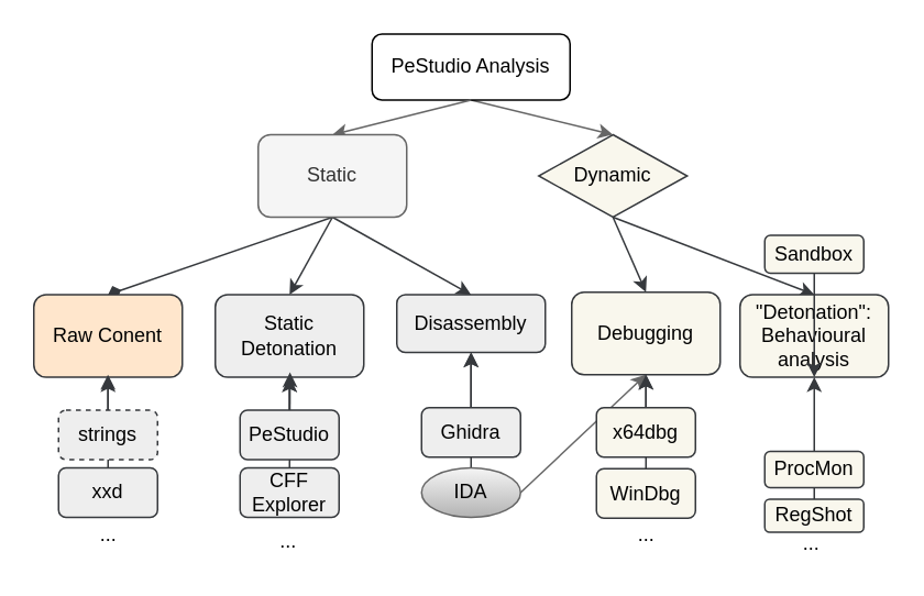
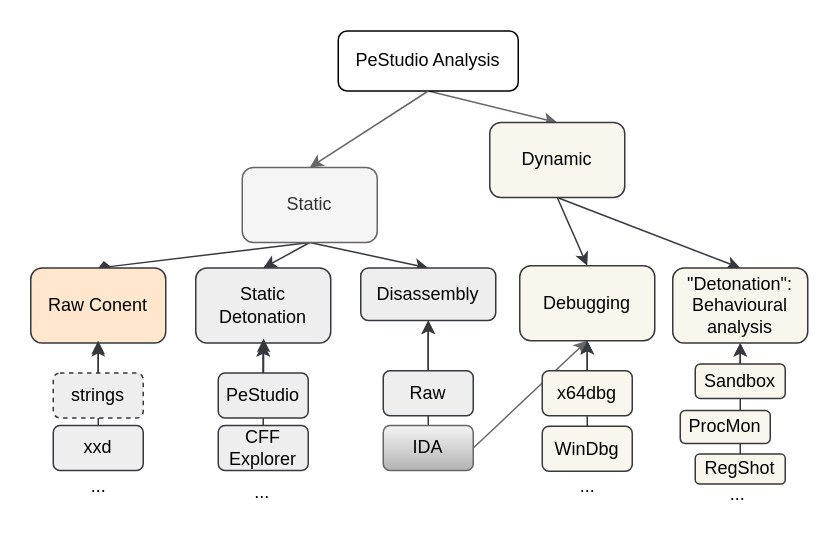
  <mxCell id="0" />
  <mxCell id="1" parent="0" />
  <mxCell id="2" style="edgeStyle=none;rounded=0;orthogonalLoop=1;jettySize=auto;html=1;exitX=0.5;exitY=1;exitDx=0;exitDy=0;entryX=0.5;entryY=0;entryDx=0;entryDy=0;fillColor=#f5f5f5;strokeColor=#666666;" edge="1" parent="1" source="3" target="11"><mxGeometry relative="1" as="geometry" /></mxCell>
  <mxCell id="3" value="PeStudio Analysis" style="rounded=1;whiteSpace=wrap;html=1;fontSize=12;glass=0;strokeWidth=1;shadow=0;" parent="1" vertex="1"><mxGeometry x="225" y="20" width="120" height="40" as="geometry" /></mxCell>
  <mxCell id="4" style="rounded=0;orthogonalLoop=1;jettySize=auto;html=1;exitX=0.5;exitY=1;exitDx=0;exitDy=0;entryX=0.5;entryY=0;entryDx=0;entryDy=0;fillColor=#f5f5f5;strokeColor=#666666;" edge="1" parent="1" source="3" target="8"><mxGeometry relative="1" as="geometry" /></mxCell>
  <mxCell id="5" style="edgeStyle=none;rounded=0;orthogonalLoop=1;jettySize=auto;html=1;exitX=0.5;exitY=1;exitDx=0;exitDy=0;entryX=0.5;entryY=0;entryDx=0;entryDy=0;fillColor=#eeeeee;strokeColor=#36393d;" edge="1" parent="1" source="8" target="17"><mxGeometry relative="1" as="geometry" /></mxCell>
  <mxCell id="6" style="edgeStyle=none;rounded=0;orthogonalLoop=1;jettySize=auto;html=1;exitX=0.5;exitY=1;exitDx=0;exitDy=0;entryX=0.5;entryY=0;entryDx=0;entryDy=0;fillColor=#eeeeee;strokeColor=#36393d;endArrow=diamond;" edge="1" parent="1" source="8" target="13"><mxGeometry relative="1" as="geometry" /></mxCell>
  <mxCell id="7" style="edgeStyle=none;rounded=0;orthogonalLoop=1;jettySize=auto;html=1;exitX=0.5;exitY=1;exitDx=0;exitDy=0;entryX=0.5;entryY=0;entryDx=0;entryDy=0;fillColor=#eeeeee;strokeColor=#36393d;" edge="1" parent="1" source="8" target="12"><mxGeometry relative="1" as="geometry" /></mxCell>
- <mxCell id="8" value="Static" style="rounded=1;whiteSpace=wrap;html=1;fontSize=12;glass=0;strokeWidth=1;shadow=0;fillColor=#f5f5f5;strokeColor=#666666;fontColor=#333333;" vertex="1" parent="1"><mxGeometry x="156" y="81" width="90" height="50" as="geometry" /></mxCell>
+ <mxCell id="8" value="Static" style="rounded=1;whiteSpace=wrap;html=1;fontSize=12;glass=0;strokeWidth=1;shadow=0;fillColor=#f5f5f5;strokeColor=#666666;fontColor=#333333;" vertex="1" parent="1"><mxGeometry x="161" y="111" width="90" height="50" as="geometry" /></mxCell>
  <mxCell id="9" style="edgeStyle=none;rounded=0;orthogonalLoop=1;jettySize=auto;html=1;exitX=0.5;exitY=1;exitDx=0;exitDy=0;entryX=0.5;entryY=0;entryDx=0;entryDy=0;fillColor=#f9f7ed;strokeColor=#36393d;" edge="1" parent="1" source="11" target="32"><mxGeometry relative="1" as="geometry" /></mxCell>
  <mxCell id="10" style="edgeStyle=none;rounded=0;orthogonalLoop=1;jettySize=auto;html=1;exitX=0.5;exitY=1;exitDx=0;exitDy=0;entryX=0.5;entryY=0;entryDx=0;entryDy=0;fillColor=#f9f7ed;strokeColor=#36393d;" edge="1" parent="1" source="11" target="26"><mxGeometry relative="1" as="geometry" /></mxCell>
- <mxCell id="11" value="Dynamic" style="rhombus;whiteSpace=wrap;html=1;fontSize=12;glass=0;strokeWidth=1;shadow=0;fillColor=#f9f7ed;strokeColor=#36393d;" vertex="1" parent="1"><mxGeometry x="326" y="81" width="90" height="50" as="geometry" /></mxCell>
+ <mxCell id="11" value="Dynamic" style="rounded=1;whiteSpace=wrap;html=1;fontSize=12;glass=0;strokeWidth=1;shadow=0;fillColor=#f9f7ed;strokeColor=#36393d;" vertex="1" parent="1"><mxGeometry x="326" y="81" width="90" height="50" as="geometry" /></mxCell>
  <mxCell id="12" value="Static Detonation" style="rounded=1;whiteSpace=wrap;html=1;fontSize=12;glass=0;strokeWidth=1;shadow=0;fillColor=#eeeeee;strokeColor=#36393d;" vertex="1" parent="1"><mxGeometry x="130" y="178" width="90" height="50" as="geometry" /></mxCell>
  <mxCell id="13" value="Raw Conent" style="rounded=1;whiteSpace=wrap;html=1;fontSize=12;glass=0;strokeWidth=1;shadow=0;fillColor=#ffe6cc;strokeColor=#36393d;" vertex="1" parent="1"><mxGeometry x="20" y="178" width="90" height="50" as="geometry" /></mxCell>
  <mxCell id="14" style="edgeStyle=none;rounded=0;orthogonalLoop=1;jettySize=auto;html=1;exitX=0.5;exitY=0;exitDx=0;exitDy=0;entryX=0.5;entryY=1;entryDx=0;entryDy=0;fillColor=#eeeeee;strokeColor=#36393d;" edge="1" parent="1" source="43" target="12"><mxGeometry relative="1" as="geometry" /></mxCell>
  <mxCell id="15" style="edgeStyle=none;rounded=0;orthogonalLoop=1;jettySize=auto;html=1;exitX=0.5;exitY=0;exitDx=0;exitDy=0;fillColor=#eeeeee;strokeColor=#36393d;" edge="1" parent="1" source="16"><mxGeometry relative="1" as="geometry"><mxPoint x="175.276" y="225.069" as="targetPoint" /></mxGeometry></mxCell>
  <mxCell id="16" value="CFF Explorer" style="rounded=1;whiteSpace=wrap;html=1;fontSize=12;glass=0;strokeWidth=1;shadow=0;fillColor=#eeeeee;strokeColor=#36393d;" vertex="1" parent="1"><mxGeometry x="145" y="283" width="60" height="30" as="geometry" /></mxCell>
  <mxCell id="17" value="Disassembly" style="rounded=1;whiteSpace=wrap;html=1;fontSize=12;glass=0;strokeWidth=1;shadow=0;fillColor=#eeeeee;strokeColor=#36393d;" vertex="1" parent="1"><mxGeometry x="240" y="178" width="90" height="35" as="geometry" /></mxCell>
  <mxCell id="18" style="edgeStyle=none;rounded=0;orthogonalLoop=1;jettySize=auto;html=1;exitX=0.5;exitY=0;exitDx=0;exitDy=0;entryX=0.5;entryY=1;entryDx=0;entryDy=0;fillColor=#eeeeee;strokeColor=#36393d;" edge="1" parent="1" source="19" target="17"><mxGeometry relative="1" as="geometry" /></mxCell>
- <mxCell id="19" value="IDA" style="ellipse;whiteSpace=wrap;html=1;fontSize=12;glass=0;strokeWidth=1;shadow=0;fillColor=#f5f5f5;gradientColor=#b3b3b3;strokeColor=#666666;" vertex="1" parent="1"><mxGeometry x="255" y="283" width="60" height="30" as="geometry" /></mxCell>
+ <mxCell id="19" value="IDA" style="rounded=1;whiteSpace=wrap;html=1;fontSize=12;glass=0;strokeWidth=1;shadow=0;fillColor=#f5f5f5;gradientColor=#b3b3b3;strokeColor=#666666;" vertex="1" parent="1"><mxGeometry x="255" y="283" width="60" height="30" as="geometry" /></mxCell>
  <mxCell id="20" style="edgeStyle=none;rounded=0;orthogonalLoop=1;jettySize=auto;html=1;exitX=0.5;exitY=0;exitDx=0;exitDy=0;entryX=0.5;entryY=1;entryDx=0;entryDy=0;fillColor=#eeeeee;strokeColor=#36393d;" edge="1" parent="1" source="21" target="17"><mxGeometry relative="1" as="geometry" /></mxCell>
- <mxCell id="21" value="Ghidra" style="rounded=1;whiteSpace=wrap;html=1;fontSize=12;glass=0;strokeWidth=1;shadow=0;fillColor=#eeeeee;strokeColor=#36393d;" vertex="1" parent="1"><mxGeometry x="255" y="246.5" width="60" height="30" as="geometry" /></mxCell>
+ <mxCell id="21" value="Raw" style="rounded=1;whiteSpace=wrap;html=1;fontSize=12;glass=0;strokeWidth=1;shadow=0;fillColor=#eeeeee;strokeColor=#36393d;" vertex="1" parent="1"><mxGeometry x="255" y="246.5" width="60" height="30" as="geometry" /></mxCell>
  <mxCell id="22" style="edgeStyle=none;rounded=0;orthogonalLoop=1;jettySize=auto;html=1;exitX=0.5;exitY=0;exitDx=0;exitDy=0;entryX=0.5;entryY=1;entryDx=0;entryDy=0;fillColor=#eeeeee;strokeColor=#36393d;" edge="1" parent="1" source="41" target="13"><mxGeometry relative="1" as="geometry" /></mxCell>
  <mxCell id="23" style="edgeStyle=none;rounded=0;orthogonalLoop=1;jettySize=auto;html=1;exitX=0.5;exitY=0;exitDx=0;exitDy=0;fillColor=#eeeeee;strokeColor=#36393d;" edge="1" parent="1" source="24"><mxGeometry relative="1" as="geometry"><mxPoint x="64.931" y="226.448" as="targetPoint" /></mxGeometry></mxCell>
  <mxCell id="24" value="xxd" style="rounded=1;whiteSpace=wrap;html=1;fontSize=12;glass=0;strokeWidth=1;shadow=0;fillColor=#eeeeee;strokeColor=#36393d;" vertex="1" parent="1"><mxGeometry x="35" y="283" width="60" height="30" as="geometry" /></mxCell>
  <mxCell id="25" value="..." style="text;html=1;align=center;verticalAlign=middle;resizable=0;points=[];autosize=1;" vertex="1" parent="1"><mxGeometry x="159" y="318" width="30" height="20" as="geometry" /></mxCell>
  <mxCell id="26" value="&quot;Detonation&quot;:&lt;br&gt;Behavioural analysis" style="rounded=1;whiteSpace=wrap;html=1;fontSize=12;glass=0;strokeWidth=1;shadow=0;fillColor=#f9f7ed;strokeColor=#36393d;" vertex="1" parent="1"><mxGeometry x="448" y="178" width="90" height="50" as="geometry" /></mxCell>
  <mxCell id="27" style="edgeStyle=none;rounded=0;orthogonalLoop=1;jettySize=auto;html=1;exitX=0.5;exitY=0;exitDx=0;exitDy=0;entryX=0.5;entryY=1;entryDx=0;entryDy=0;fillColor=#f9f7ed;strokeColor=#36393d;" edge="1" parent="1" source="38" target="26"><mxGeometry relative="1" as="geometry" /></mxCell>
  <mxCell id="28" style="edgeStyle=none;rounded=0;orthogonalLoop=1;jettySize=auto;html=1;exitX=0.5;exitY=0;exitDx=0;exitDy=0;entryX=0.5;entryY=1;entryDx=0;entryDy=0;fillColor=#f9f7ed;strokeColor=#36393d;" edge="1" parent="1" source="29" target="26"><mxGeometry relative="1" as="geometry" /></mxCell>
  <mxCell id="29" value="RegShot" style="rounded=1;whiteSpace=wrap;html=1;fontSize=12;glass=0;strokeWidth=1;shadow=0;fillColor=#f9f7ed;strokeColor=#36393d;" vertex="1" parent="1"><mxGeometry x="463" y="302" width="60" height="20" as="geometry" /></mxCell>
  <mxCell id="30" style="edgeStyle=none;rounded=0;orthogonalLoop=1;jettySize=auto;html=1;exitX=0.5;exitY=0;exitDx=0;exitDy=0;entryX=0.5;entryY=1;entryDx=0;entryDy=0;fillColor=#f9f7ed;strokeColor=#36393d;" edge="1" parent="1" source="40" target="32"><mxGeometry relative="1" as="geometry" /></mxCell>
  <mxCell id="31" style="edgeStyle=none;rounded=0;orthogonalLoop=1;jettySize=auto;html=1;exitX=1;exitY=0.5;exitDx=0;exitDy=0;entryX=0.5;entryY=1;entryDx=0;entryDy=0;fillColor=#f5f5f5;strokeColor=#666666;" edge="1" parent="1" source="19" target="32"><mxGeometry relative="1" as="geometry" /></mxCell>
  <mxCell id="32" value="Debugging" style="rounded=1;whiteSpace=wrap;html=1;fontSize=12;glass=0;strokeWidth=1;shadow=0;fillColor=#f9f7ed;strokeColor=#36393d;" vertex="1" parent="1"><mxGeometry x="346" y="176.5" width="90" height="50" as="geometry" /></mxCell>
  <mxCell id="33" style="edgeStyle=none;rounded=0;orthogonalLoop=1;jettySize=auto;html=1;exitX=0.5;exitY=0;exitDx=0;exitDy=0;fillColor=#f9f7ed;strokeColor=#36393d;" edge="1" parent="1" source="34" target="32"><mxGeometry relative="1" as="geometry" /></mxCell>
  <mxCell id="34" value="WinDbg" style="rounded=1;whiteSpace=wrap;html=1;fontSize=12;glass=0;strokeWidth=1;shadow=0;fillColor=#f9f7ed;strokeColor=#36393d;" vertex="1" parent="1"><mxGeometry x="361" y="283.5" width="60" height="30" as="geometry" /></mxCell>
  <mxCell id="35" value="..." style="text;html=1;align=center;verticalAlign=middle;resizable=0;points=[];autosize=1;" vertex="1" parent="1"><mxGeometry x="376" y="314" width="30" height="20" as="geometry" /></mxCell>
  <mxCell id="36" value="..." style="text;html=1;align=center;verticalAlign=middle;resizable=0;points=[];autosize=1;" vertex="1" parent="1"><mxGeometry x="476" y="319" width="30" height="20" as="geometry" /></mxCell>
  <mxCell id="37" value="..." style="text;html=1;align=center;verticalAlign=middle;resizable=0;points=[];autosize=1;" vertex="1" parent="1"><mxGeometry x="50" y="313.5" width="30" height="20" as="geometry" /></mxCell>
- <mxCell id="38" value="Sandbox" style="rounded=1;whiteSpace=wrap;html=1;fontSize=12;glass=0;strokeWidth=1;shadow=0;fillColor=#f9f7ed;strokeColor=#36393d;" vertex="1" parent="1"><mxGeometry x="463" y="142" width="60" height="23" as="geometry" /></mxCell>
- <mxCell id="39" value="ProcMon" style="rounded=1;whiteSpace=wrap;html=1;fontSize=12;glass=0;strokeWidth=1;shadow=0;fillColor=#f9f7ed;strokeColor=#36393d;" vertex="1" parent="1"><mxGeometry x="463" y="273" width="60" height="22" as="geometry" /></mxCell>
+ <mxCell id="38" value="Sandbox" style="rounded=1;whiteSpace=wrap;html=1;fontSize=12;glass=0;strokeWidth=1;shadow=0;fillColor=#f9f7ed;strokeColor=#36393d;" vertex="1" parent="1"><mxGeometry x="463" y="242" width="60" height="23" as="geometry" /></mxCell>
+ <mxCell id="39" value="ProcMon" style="rounded=1;whiteSpace=wrap;html=1;fontSize=12;glass=0;strokeWidth=1;shadow=0;fillColor=#f9f7ed;strokeColor=#36393d;" vertex="1" parent="1"><mxGeometry x="453" y="273" width="60" height="22" as="geometry" /></mxCell>
  <mxCell id="40" value="x64dbg" style="rounded=1;whiteSpace=wrap;html=1;fontSize=12;glass=0;strokeWidth=1;shadow=0;fillColor=#f9f7ed;strokeColor=#36393d;" vertex="1" parent="1"><mxGeometry x="361" y="246.5" width="60" height="30" as="geometry" /></mxCell>
  <mxCell id="41" value="strings" style="rounded=1;whiteSpace=wrap;html=1;fontSize=12;glass=0;strokeWidth=1;shadow=0;fillColor=#eeeeee;strokeColor=#36393d;dashed=1;" vertex="1" parent="1"><mxGeometry x="35" y="248" width="60" height="30" as="geometry" /></mxCell>
  <mxCell id="42" value="" style="edgeStyle=none;rounded=0;orthogonalLoop=1;jettySize=auto;html=1;fillColor=#eeeeee;strokeColor=#36393d;" edge="1" parent="1" source="43" target="12"><mxGeometry relative="1" as="geometry" /></mxCell>
  <mxCell id="43" value="PeStudio" style="rounded=1;whiteSpace=wrap;html=1;fontSize=12;glass=0;strokeWidth=1;shadow=0;fillColor=#eeeeee;strokeColor=#36393d;" vertex="1" parent="1"><mxGeometry x="145" y="248" width="60" height="30" as="geometry" /></mxCell>
